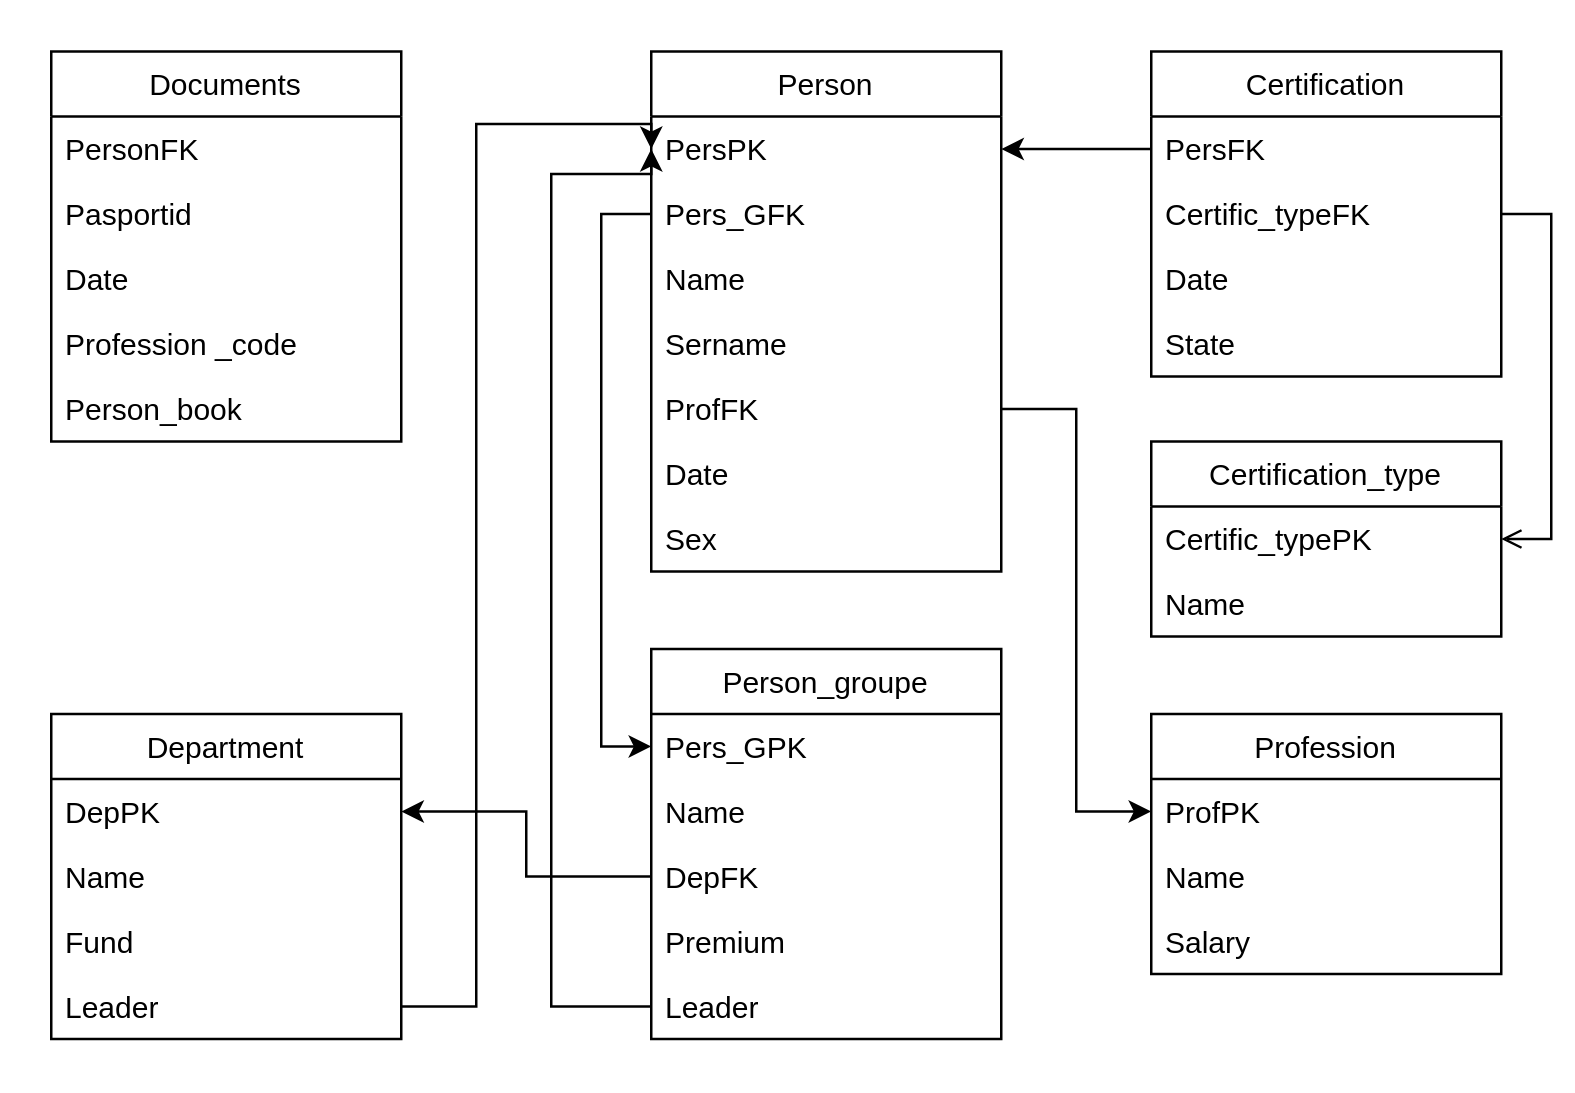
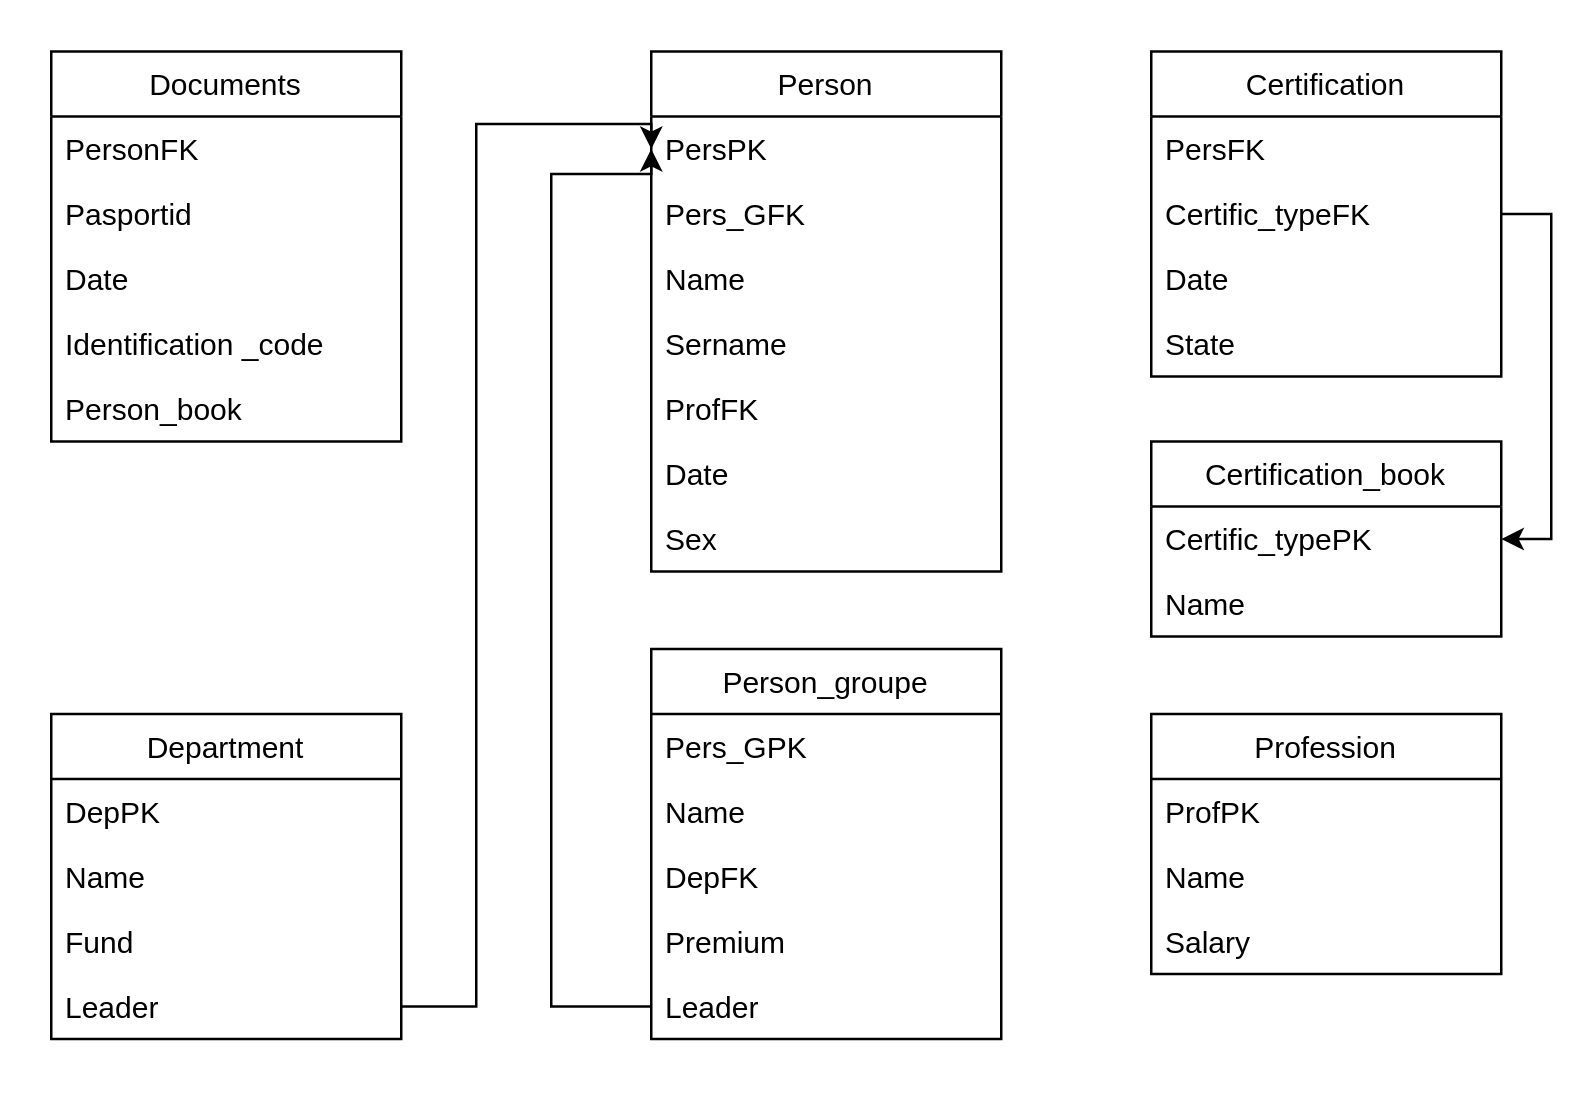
  <mxCell id="0" />
  <mxCell id="1" parent="0" />
  <mxCell id="2" value="Person" style="swimlane;fontStyle=0;childLayout=stackLayout;horizontal=1;startSize=26;horizontalStack=0;resizeParent=1;resizeParentMax=0;resizeLast=0;collapsible=1;marginBottom=0;" parent="1" vertex="1"><mxGeometry x="260" y="20" width="140" height="208" as="geometry" /></mxCell>
  <mxCell id="3" value="PersPK" style="text;strokeColor=none;fillColor=none;align=left;verticalAlign=top;spacingLeft=4;spacingRight=4;overflow=hidden;rotatable=0;points=[[0,0.5],[1,0.5]];portConstraint=eastwest;" parent="2" vertex="1"><mxGeometry y="26" width="140" height="26" as="geometry" /></mxCell>
  <mxCell id="4" value="Pers_GFK&#10;" style="text;strokeColor=none;fillColor=none;align=left;verticalAlign=top;spacingLeft=4;spacingRight=4;overflow=hidden;rotatable=0;points=[[0,0.5],[1,0.5]];portConstraint=eastwest;" parent="2" vertex="1"><mxGeometry y="52" width="140" height="26" as="geometry" /></mxCell>
  <mxCell id="5" value="Name" style="text;strokeColor=none;fillColor=none;align=left;verticalAlign=top;spacingLeft=4;spacingRight=4;overflow=hidden;rotatable=0;points=[[0,0.5],[1,0.5]];portConstraint=eastwest;" parent="2" vertex="1"><mxGeometry y="78" width="140" height="26" as="geometry" /></mxCell>
  <mxCell id="6" value="Sername" style="text;strokeColor=none;fillColor=none;align=left;verticalAlign=top;spacingLeft=4;spacingRight=4;overflow=hidden;rotatable=0;points=[[0,0.5],[1,0.5]];portConstraint=eastwest;" parent="2" vertex="1"><mxGeometry y="104" width="140" height="26" as="geometry" /></mxCell>
  <mxCell id="7" value="ProfFK" style="text;strokeColor=none;fillColor=none;align=left;verticalAlign=top;spacingLeft=4;spacingRight=4;overflow=hidden;rotatable=0;points=[[0,0.5],[1,0.5]];portConstraint=eastwest;" parent="2" vertex="1"><mxGeometry y="130" width="140" height="26" as="geometry" /></mxCell>
  <mxCell id="8" value="Date" style="text;strokeColor=none;fillColor=none;align=left;verticalAlign=top;spacingLeft=4;spacingRight=4;overflow=hidden;rotatable=0;points=[[0,0.5],[1,0.5]];portConstraint=eastwest;" parent="2" vertex="1"><mxGeometry y="156" width="140" height="26" as="geometry" /></mxCell>
  <mxCell id="9" value="Sex" style="text;strokeColor=none;fillColor=none;align=left;verticalAlign=top;spacingLeft=4;spacingRight=4;overflow=hidden;rotatable=0;points=[[0,0.5],[1,0.5]];portConstraint=eastwest;" parent="2" vertex="1"><mxGeometry y="182" width="140" height="26" as="geometry" /></mxCell>
  <mxCell id="10" value="Profession" style="swimlane;fontStyle=0;childLayout=stackLayout;horizontal=1;startSize=26;horizontalStack=0;resizeParent=1;resizeParentMax=0;resizeLast=0;collapsible=1;marginBottom=0;" parent="1" vertex="1"><mxGeometry x="460" y="285" width="140" height="104" as="geometry" /></mxCell>
  <mxCell id="11" value="ProfPK" style="text;strokeColor=none;fillColor=none;align=left;verticalAlign=top;spacingLeft=4;spacingRight=4;overflow=hidden;rotatable=0;points=[[0,0.5],[1,0.5]];portConstraint=eastwest;" parent="10" vertex="1"><mxGeometry y="26" width="140" height="26" as="geometry" /></mxCell>
  <mxCell id="12" value="Name" style="text;strokeColor=none;fillColor=none;align=left;verticalAlign=top;spacingLeft=4;spacingRight=4;overflow=hidden;rotatable=0;points=[[0,0.5],[1,0.5]];portConstraint=eastwest;" parent="10" vertex="1"><mxGeometry y="52" width="140" height="26" as="geometry" /></mxCell>
  <mxCell id="13" value="Salary" style="text;strokeColor=none;fillColor=none;align=left;verticalAlign=top;spacingLeft=4;spacingRight=4;overflow=hidden;rotatable=0;points=[[0,0.5],[1,0.5]];portConstraint=eastwest;" parent="10" vertex="1"><mxGeometry y="78" width="140" height="26" as="geometry" /></mxCell>
  <mxCell id="14" value="Person_groupe" style="swimlane;fontStyle=0;childLayout=stackLayout;horizontal=1;startSize=26;horizontalStack=0;resizeParent=1;resizeParentMax=0;resizeLast=0;collapsible=1;marginBottom=0;" parent="1" vertex="1"><mxGeometry x="260" y="259" width="140" height="156" as="geometry" /></mxCell>
  <mxCell id="15" value="Pers_GPK" style="text;strokeColor=none;fillColor=none;align=left;verticalAlign=top;spacingLeft=4;spacingRight=4;overflow=hidden;rotatable=0;points=[[0,0.5],[1,0.5]];portConstraint=eastwest;" parent="14" vertex="1"><mxGeometry y="26" width="140" height="26" as="geometry" /></mxCell>
  <mxCell id="16" value="Name" style="text;strokeColor=none;fillColor=none;align=left;verticalAlign=top;spacingLeft=4;spacingRight=4;overflow=hidden;rotatable=0;points=[[0,0.5],[1,0.5]];portConstraint=eastwest;" vertex="1" parent="14"><mxGeometry y="52" width="140" height="26" as="geometry" /></mxCell>
  <mxCell id="17" value="DepFK" style="text;strokeColor=none;fillColor=none;align=left;verticalAlign=top;spacingLeft=4;spacingRight=4;overflow=hidden;rotatable=0;points=[[0,0.5],[1,0.5]];portConstraint=eastwest;" parent="14" vertex="1"><mxGeometry y="78" width="140" height="26" as="geometry" /></mxCell>
  <mxCell id="18" value="Premium " style="text;strokeColor=none;fillColor=none;align=left;verticalAlign=top;spacingLeft=4;spacingRight=4;overflow=hidden;rotatable=0;points=[[0,0.5],[1,0.5]];portConstraint=eastwest;" parent="14" vertex="1"><mxGeometry y="104" width="140" height="26" as="geometry" /></mxCell>
  <mxCell id="19" value="Leader" style="text;strokeColor=none;fillColor=none;align=left;verticalAlign=top;spacingLeft=4;spacingRight=4;overflow=hidden;rotatable=0;points=[[0,0.5],[1,0.5]];portConstraint=eastwest;" parent="14" vertex="1"><mxGeometry y="130" width="140" height="26" as="geometry" /></mxCell>
  <mxCell id="20" value="Department" style="swimlane;fontStyle=0;childLayout=stackLayout;horizontal=1;startSize=26;horizontalStack=0;resizeParent=1;resizeParentMax=0;resizeLast=0;collapsible=1;marginBottom=0;" parent="1" vertex="1"><mxGeometry x="20" y="285" width="140" height="130" as="geometry" /></mxCell>
  <mxCell id="21" value="DepPK" style="text;strokeColor=none;fillColor=none;align=left;verticalAlign=top;spacingLeft=4;spacingRight=4;overflow=hidden;rotatable=0;points=[[0,0.5],[1,0.5]];portConstraint=eastwest;" parent="20" vertex="1"><mxGeometry y="26" width="140" height="26" as="geometry" /></mxCell>
  <mxCell id="22" value="Name" style="text;strokeColor=none;fillColor=none;align=left;verticalAlign=top;spacingLeft=4;spacingRight=4;overflow=hidden;rotatable=0;points=[[0,0.5],[1,0.5]];portConstraint=eastwest;" vertex="1" parent="20"><mxGeometry y="52" width="140" height="26" as="geometry" /></mxCell>
  <mxCell id="23" value="Fund&#10;" style="text;strokeColor=none;fillColor=none;align=left;verticalAlign=top;spacingLeft=4;spacingRight=4;overflow=hidden;rotatable=0;points=[[0,0.5],[1,0.5]];portConstraint=eastwest;" parent="20" vertex="1"><mxGeometry y="78" width="140" height="26" as="geometry" /></mxCell>
  <mxCell id="24" value="Leader" style="text;strokeColor=none;fillColor=none;align=left;verticalAlign=top;spacingLeft=4;spacingRight=4;overflow=hidden;rotatable=0;points=[[0,0.5],[1,0.5]];portConstraint=eastwest;" parent="20" vertex="1"><mxGeometry y="104" width="140" height="26" as="geometry" /></mxCell>
  <mxCell id="25" value="Certification" style="swimlane;fontStyle=0;childLayout=stackLayout;horizontal=1;startSize=26;horizontalStack=0;resizeParent=1;resizeParentMax=0;resizeLast=0;collapsible=1;marginBottom=0;" parent="1" vertex="1"><mxGeometry x="460" y="20" width="140" height="130" as="geometry" /></mxCell>
  <mxCell id="26" value="PersFK" style="text;strokeColor=none;fillColor=none;align=left;verticalAlign=top;spacingLeft=4;spacingRight=4;overflow=hidden;rotatable=0;points=[[0,0.5],[1,0.5]];portConstraint=eastwest;" parent="25" vertex="1"><mxGeometry y="26" width="140" height="26" as="geometry" /></mxCell>
  <mxCell id="27" value="Certific_typeFK" style="text;strokeColor=none;fillColor=none;align=left;verticalAlign=top;spacingLeft=4;spacingRight=4;overflow=hidden;rotatable=0;points=[[0,0.5],[1,0.5]];portConstraint=eastwest;" parent="25" vertex="1"><mxGeometry y="52" width="140" height="26" as="geometry" /></mxCell>
  <mxCell id="28" value="Date" style="text;strokeColor=none;fillColor=none;align=left;verticalAlign=top;spacingLeft=4;spacingRight=4;overflow=hidden;rotatable=0;points=[[0,0.5],[1,0.5]];portConstraint=eastwest;" parent="25" vertex="1"><mxGeometry y="78" width="140" height="26" as="geometry" /></mxCell>
  <mxCell id="29" value="State " style="text;strokeColor=none;fillColor=none;align=left;verticalAlign=top;spacingLeft=4;spacingRight=4;overflow=hidden;rotatable=0;points=[[0,0.5],[1,0.5]];portConstraint=eastwest;" parent="25" vertex="1"><mxGeometry y="104" width="140" height="26" as="geometry" /></mxCell>
- <mxCell id="30" value="Certification_type" style="swimlane;fontStyle=0;childLayout=stackLayout;horizontal=1;startSize=26;horizontalStack=0;resizeParent=1;resizeParentMax=0;resizeLast=0;collapsible=1;marginBottom=0;" parent="1" vertex="1"><mxGeometry x="460" y="176" width="140" height="78" as="geometry" /></mxCell>
+ <mxCell id="30" value="Certification_book" style="swimlane;fontStyle=0;childLayout=stackLayout;horizontal=1;startSize=26;horizontalStack=0;resizeParent=1;resizeParentMax=0;resizeLast=0;collapsible=1;marginBottom=0;" parent="1" vertex="1"><mxGeometry x="460" y="176" width="140" height="78" as="geometry" /></mxCell>
  <mxCell id="31" value="Certific_typePK" style="text;strokeColor=none;fillColor=none;align=left;verticalAlign=top;spacingLeft=4;spacingRight=4;overflow=hidden;rotatable=0;points=[[0,0.5],[1,0.5]];portConstraint=eastwest;" parent="30" vertex="1"><mxGeometry y="26" width="140" height="26" as="geometry" /></mxCell>
  <mxCell id="32" value="Name" style="text;strokeColor=none;fillColor=none;align=left;verticalAlign=top;spacingLeft=4;spacingRight=4;overflow=hidden;rotatable=0;points=[[0,0.5],[1,0.5]];portConstraint=eastwest;" parent="30" vertex="1"><mxGeometry y="52" width="140" height="26" as="geometry" /></mxCell>
- <mxCell id="33" style="edgeStyle=orthogonalEdgeStyle;rounded=0;orthogonalLoop=1;jettySize=auto;html=1;exitX=1;exitY=0.5;exitDx=0;exitDy=0;endArrow=open;" parent="1" source="27" target="31" edge="1"><mxGeometry relative="1" as="geometry" /></mxCell>
+ <mxCell id="33" style="edgeStyle=orthogonalEdgeStyle;rounded=0;orthogonalLoop=1;jettySize=auto;html=1;exitX=1;exitY=0.5;exitDx=0;exitDy=0;" parent="1" source="27" target="31" edge="1"><mxGeometry relative="1" as="geometry" /></mxCell>
  <mxCell id="34" value="Documents " style="swimlane;fontStyle=0;childLayout=stackLayout;horizontal=1;startSize=26;horizontalStack=0;resizeParent=1;resizeParentMax=0;resizeLast=0;collapsible=1;marginBottom=0;" parent="1" vertex="1"><mxGeometry x="20" y="20" width="140" height="156" as="geometry" /></mxCell>
  <mxCell id="35" value="PersonFK" style="text;strokeColor=none;fillColor=none;align=left;verticalAlign=top;spacingLeft=4;spacingRight=4;overflow=hidden;rotatable=0;points=[[0,0.5],[1,0.5]];portConstraint=eastwest;" parent="34" vertex="1"><mxGeometry y="26" width="140" height="26" as="geometry" /></mxCell>
  <mxCell id="36" value="Pasportid" style="text;strokeColor=none;fillColor=none;align=left;verticalAlign=top;spacingLeft=4;spacingRight=4;overflow=hidden;rotatable=0;points=[[0,0.5],[1,0.5]];portConstraint=eastwest;" parent="34" vertex="1"><mxGeometry y="52" width="140" height="26" as="geometry" /></mxCell>
  <mxCell id="37" value="Date" style="text;strokeColor=none;fillColor=none;align=left;verticalAlign=top;spacingLeft=4;spacingRight=4;overflow=hidden;rotatable=0;points=[[0,0.5],[1,0.5]];portConstraint=eastwest;" parent="34" vertex="1"><mxGeometry y="78" width="140" height="26" as="geometry" /></mxCell>
- <mxCell id="38" value="Profession _code" style="text;strokeColor=none;fillColor=none;align=left;verticalAlign=top;spacingLeft=4;spacingRight=4;overflow=hidden;rotatable=0;points=[[0,0.5],[1,0.5]];portConstraint=eastwest;" parent="34" vertex="1"><mxGeometry y="104" width="140" height="26" as="geometry" /></mxCell>
+ <mxCell id="38" value="Identification _code" style="text;strokeColor=none;fillColor=none;align=left;verticalAlign=top;spacingLeft=4;spacingRight=4;overflow=hidden;rotatable=0;points=[[0,0.5],[1,0.5]];portConstraint=eastwest;" parent="34" vertex="1"><mxGeometry y="104" width="140" height="26" as="geometry" /></mxCell>
  <mxCell id="39" value="Person_book" style="text;strokeColor=none;fillColor=none;align=left;verticalAlign=top;spacingLeft=4;spacingRight=4;overflow=hidden;rotatable=0;points=[[0,0.5],[1,0.5]];portConstraint=eastwest;" parent="34" vertex="1"><mxGeometry y="130" width="140" height="26" as="geometry" /></mxCell>
- <mxCell id="40" style="edgeStyle=orthogonalEdgeStyle;rounded=0;orthogonalLoop=1;jettySize=auto;html=1;exitX=0;exitY=0.5;exitDx=0;exitDy=0;entryX=1;entryY=0.5;entryDx=0;entryDy=0;" parent="1" source="26" target="3" edge="1"><mxGeometry relative="1" as="geometry" /></mxCell>
- <mxCell id="41" style="edgeStyle=orthogonalEdgeStyle;rounded=0;orthogonalLoop=1;jettySize=auto;html=1;exitX=1;exitY=0.5;exitDx=0;exitDy=0;entryX=0;entryY=0.5;entryDx=0;entryDy=0;" parent="1" source="7" target="11" edge="1"><mxGeometry relative="1" as="geometry" /></mxCell>
- <mxCell id="42" style="edgeStyle=orthogonalEdgeStyle;rounded=0;orthogonalLoop=1;jettySize=auto;html=1;exitX=0;exitY=0.5;exitDx=0;exitDy=0;entryX=0;entryY=0.5;entryDx=0;entryDy=0;" parent="1" source="4" target="15" edge="1"><mxGeometry relative="1" as="geometry" /></mxCell>
- <mxCell id="43" style="edgeStyle=orthogonalEdgeStyle;rounded=0;orthogonalLoop=1;jettySize=auto;html=1;exitX=0;exitY=0.5;exitDx=0;exitDy=0;" parent="1" source="17" target="21" edge="1"><mxGeometry relative="1" as="geometry" /></mxCell>
  <mxCell id="44" style="edgeStyle=orthogonalEdgeStyle;rounded=0;orthogonalLoop=1;jettySize=auto;html=1;exitX=1;exitY=0.5;exitDx=0;exitDy=0;entryX=0;entryY=0.5;entryDx=0;entryDy=0;" edge="1" parent="1" source="24" target="3"><mxGeometry relative="1" as="geometry"><Array as="points"><mxPoint x="190" y="402" /><mxPoint x="190" y="49" /><mxPoint x="260" y="49" /></Array></mxGeometry></mxCell>
  <mxCell id="45" style="edgeStyle=orthogonalEdgeStyle;rounded=0;orthogonalLoop=1;jettySize=auto;html=1;exitX=0;exitY=0.5;exitDx=0;exitDy=0;entryX=0;entryY=0.5;entryDx=0;entryDy=0;" edge="1" parent="1" source="19" target="3"><mxGeometry relative="1" as="geometry"><Array as="points"><mxPoint x="220" y="402" /><mxPoint x="220" y="69" /><mxPoint x="260" y="69" /></Array></mxGeometry></mxCell>
